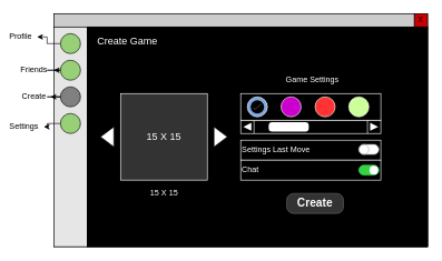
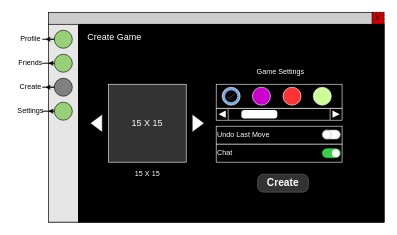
  <mxCell id="0" />
  <mxCell id="1" parent="0" />
  <mxCell id="2" value="" style="rounded=0;whiteSpace=wrap;html=1;fillColor=#FFFFFF;" parent="1" vertex="1"><mxGeometry x="80" y="20" width="560" height="350" as="geometry" /></mxCell>
  <mxCell id="3" value="" style="endArrow=none;html=1;entryX=1;entryY=0.057;entryDx=0;entryDy=0;entryPerimeter=0;" parent="1" target="2" edge="1"><mxGeometry width="50" height="50" relative="1" as="geometry"><mxPoint x="80" y="40" as="sourcePoint" /><mxPoint x="180" y="40" as="targetPoint" /></mxGeometry></mxCell>
- <mxCell id="4" value="X" style="whiteSpace=wrap;html=1;aspect=fixed;fillColor=#CC0000;" parent="1" vertex="1"><mxGeometry x="620" y="20" width="20" height="20" as="geometry" /></mxCell>
+ <mxCell id="4" value="X" style="whiteSpace=wrap;html=1;aspect=fixed;fillColor=#CC0000;dashed=1;" parent="1" vertex="1"><mxGeometry x="620" y="20" width="20" height="20" as="geometry" /></mxCell>
  <mxCell id="5" value="" style="rounded=0;whiteSpace=wrap;html=1;fillColor=#CCCCCC;" parent="1" vertex="1"><mxGeometry x="80" y="20" width="540" height="20" as="geometry" /></mxCell>
  <mxCell id="6" value="" style="rounded=0;whiteSpace=wrap;html=1;fillColor=#E6E6E6;" parent="1" vertex="1"><mxGeometry x="80" y="40" width="50" height="330" as="geometry" /></mxCell>
  <mxCell id="7" style="edgeStyle=orthogonalEdgeStyle;rounded=0;orthogonalLoop=1;jettySize=auto;html=1;exitX=0;exitY=0.5;exitDx=0;exitDy=0;" parent="1" source="8" target="15" edge="1"><mxGeometry relative="1" as="geometry" /></mxCell>
  <mxCell id="8" value="" style="ellipse;whiteSpace=wrap;html=1;aspect=fixed;fillColor=#97D077;" parent="1" vertex="1"><mxGeometry x="90" y="50" width="30" height="30" as="geometry" /></mxCell>
  <mxCell id="9" style="edgeStyle=orthogonalEdgeStyle;rounded=0;orthogonalLoop=1;jettySize=auto;html=1;exitX=0;exitY=0.5;exitDx=0;exitDy=0;" parent="1" source="10" target="16" edge="1"><mxGeometry relative="1" as="geometry" /></mxCell>
  <mxCell id="10" value="" style="ellipse;whiteSpace=wrap;html=1;aspect=fixed;fillColor=#97D077;" parent="1" vertex="1"><mxGeometry x="90" y="90" width="30" height="30" as="geometry" /></mxCell>
  <mxCell id="11" style="edgeStyle=orthogonalEdgeStyle;rounded=0;orthogonalLoop=1;jettySize=auto;html=1;exitX=0;exitY=0.5;exitDx=0;exitDy=0;" parent="1" source="12" target="17" edge="1"><mxGeometry relative="1" as="geometry" /></mxCell>
  <mxCell id="12" value="" style="ellipse;whiteSpace=wrap;html=1;aspect=fixed;fillColor=#808080;" parent="1" vertex="1"><mxGeometry x="90" y="130" width="30" height="30" as="geometry" /></mxCell>
  <mxCell id="13" style="edgeStyle=orthogonalEdgeStyle;rounded=0;orthogonalLoop=1;jettySize=auto;html=1;exitX=0;exitY=0.5;exitDx=0;exitDy=0;" parent="1" source="14" target="18" edge="1"><mxGeometry relative="1" as="geometry" /></mxCell>
  <mxCell id="14" value="" style="ellipse;whiteSpace=wrap;html=1;aspect=fixed;fillColor=#97D077;" parent="1" vertex="1"><mxGeometry x="90" y="170" width="30" height="30" as="geometry" /></mxCell>
- <mxCell id="15" value="Profile" style="text;html=1;resizable=0;autosize=1;align=center;verticalAlign=middle;points=[];fillColor=none;strokeColor=none;rounded=0;" parent="1" vertex="1"><mxGeometry x="5" y="45" width="50" height="20" as="geometry" /></mxCell>
+ <mxCell id="15" value="Profile" style="text;html=1;resizable=0;autosize=1;align=center;verticalAlign=middle;points=[];fillColor=none;strokeColor=none;rounded=0;" parent="1" vertex="1"><mxGeometry x="25" y="55" width="50" height="20" as="geometry" /></mxCell>
  <mxCell id="16" value="Friends" style="text;html=1;resizable=0;autosize=1;align=center;verticalAlign=middle;points=[];fillColor=none;strokeColor=none;rounded=0;" parent="1" vertex="1"><mxGeometry x="20" y="95" width="60" height="20" as="geometry" /></mxCell>
  <mxCell id="17" value="Create&lt;span style=&quot;color: rgba(0 , 0 , 0 , 0) ; font-family: monospace ; font-size: 0px&quot;&gt;%3CmxGraphModel%3E%3Croot%3E%3CmxCell%20id%3D%220%22%2F%3E%3CmxCell%20id%3D%221%22%20parent%3D%220%22%2F%3E%3CmxCell%20id%3D%222%22%20value%3D%22Profile%22%20style%3D%22text%3Bhtml%3D1%3Bresizable%3D0%3Bautosize%3D1%3Balign%3Dcenter%3BverticalAlign%3Dmiddle%3Bpoints%3D%5B%5D%3BfillColor%3Dnone%3BstrokeColor%3Dnone%3Brounded%3D0%3B%22%20vertex%3D%221%22%20parent%3D%221%22%3E%3CmxGeometry%20x%3D%2245%22%20y%3D%22145%22%20width%3D%2250%22%20height%3D%2220%22%20as%3D%22geometry%22%2F%3E%3C%2FmxCell%3E%3C%2Froot%3E%3C%2FmxGraphModel%3E&lt;/span&gt;" style="text;html=1;resizable=0;autosize=1;align=center;verticalAlign=middle;points=[];fillColor=none;strokeColor=none;rounded=0;" parent="1" vertex="1"><mxGeometry x="25" y="135" width="50" height="20" as="geometry" /></mxCell>
- <mxCell id="18" value="Settings" style="text;html=1;resizable=0;autosize=1;align=center;verticalAlign=middle;points=[];fillColor=none;strokeColor=none;rounded=0;" parent="1" vertex="1"><mxGeometry x="5" y="180" width="60" height="20" as="geometry" /></mxCell>
+ <mxCell id="18" value="Settings" style="text;html=1;resizable=0;autosize=1;align=center;verticalAlign=middle;points=[];fillColor=none;strokeColor=none;rounded=0;" parent="1" vertex="1"><mxGeometry x="20" y="175" width="60" height="20" as="geometry" /></mxCell>
  <mxCell id="19" value="" style="rounded=0;whiteSpace=wrap;html=1;fillColor=#1A1A1A;" parent="1" vertex="1"><mxGeometry x="130" y="40" width="510" height="330" as="geometry" /></mxCell>
  <mxCell id="20" value="" style="rounded=0;whiteSpace=wrap;html=1;fillColor=#000000;" parent="1" vertex="1"><mxGeometry x="130" y="40" width="510" height="330" as="geometry" /></mxCell>
  <mxCell id="21" value="&lt;font style=&quot;font-size: 15px&quot; color=&quot;#ffffff&quot;&gt;15 X 15&lt;/font&gt;" style="whiteSpace=wrap;html=1;aspect=fixed;strokeColor=#FFFFFF;fillColor=#333333;" parent="1" vertex="1"><mxGeometry x="180" y="140" width="130" height="130" as="geometry" /></mxCell>
- <mxCell id="22" value="&lt;font color=&quot;#ffffff&quot;&gt;Settings Last Move&lt;/font&gt;" style="rounded=0;whiteSpace=wrap;html=1;strokeColor=#FFFFFF;fillColor=#000000;align=left;" parent="1" vertex="1"><mxGeometry x="360" y="210" width="210" height="30" as="geometry" /></mxCell>
+ <mxCell id="22" value="&lt;font color=&quot;#ffffff&quot;&gt;Undo Last Move&lt;/font&gt;" style="rounded=0;whiteSpace=wrap;html=1;strokeColor=#FFFFFF;fillColor=#000000;align=left;" parent="1" vertex="1"><mxGeometry x="360" y="210" width="210" height="30" as="geometry" /></mxCell>
  <mxCell id="23" value="&lt;font color=&quot;#ffffff&quot;&gt;Chat&lt;/font&gt;" style="rounded=0;whiteSpace=wrap;html=1;strokeColor=#FFFFFF;fillColor=#000000;align=left;" parent="1" vertex="1"><mxGeometry x="360" y="240" width="210" height="30" as="geometry" /></mxCell>
  <mxCell id="24" value="" style="html=1;verticalLabelPosition=bottom;labelBackgroundColor=#ffffff;verticalAlign=top;shadow=0;dashed=0;strokeWidth=1;shape=mxgraph.ios7ui.onOffButton;buttonState=off;strokeColor=#38D145;strokeColor2=#aaaaaa;fillColor=#38D145;fillColor2=#ffffff;" parent="1" vertex="1"><mxGeometry x="537" y="216.5" width="23" height="15" as="geometry" /></mxCell>
  <mxCell id="25" value="" style="html=1;verticalLabelPosition=bottom;labelBackgroundColor=#ffffff;verticalAlign=top;shadow=0;dashed=0;strokeWidth=1;shape=mxgraph.ios7ui.onOffButton;buttonState=on;strokeColor=#38D145;strokeColor2=#aaaaaa;fillColor=#38D145;fillColor2=#ffffff;" parent="1" vertex="1"><mxGeometry x="537" y="247.5" width="23" height="15" as="geometry" /></mxCell>
  <mxCell id="26" value="&lt;font color=&quot;#ffffff&quot; style=&quot;font-size: 15px&quot;&gt;Create Game&lt;/font&gt;" style="text;html=1;resizable=0;autosize=1;align=center;verticalAlign=middle;points=[];fillColor=none;strokeColor=none;rounded=0;" vertex="1" parent="1"><mxGeometry x="135" y="50" width="110" height="20" as="geometry" /></mxCell>
  <mxCell id="27" value="" style="triangle;whiteSpace=wrap;html=1;" vertex="1" parent="1"><mxGeometry x="320" y="190" width="20" height="30" as="geometry" /></mxCell>
  <mxCell id="28" value="" style="triangle;whiteSpace=wrap;html=1;direction=west;" vertex="1" parent="1"><mxGeometry x="150" y="190" width="20" height="30" as="geometry" /></mxCell>
  <mxCell id="29" value="&lt;font color=&quot;#ffffff&quot; style=&quot;font-size: 12px&quot;&gt;15 X 15&lt;/font&gt;" style="text;html=1;resizable=0;autosize=1;align=center;verticalAlign=middle;points=[];fillColor=none;strokeColor=none;rounded=0;" vertex="1" parent="1"><mxGeometry x="215" y="280" width="60" height="20" as="geometry" /></mxCell>
  <mxCell id="30" value="&lt;font color=&quot;#ffffff&quot; style=&quot;font-size: 12px&quot;&gt;Game Settings&lt;/font&gt;" style="text;html=1;resizable=0;autosize=1;align=center;verticalAlign=middle;points=[];fillColor=none;strokeColor=none;rounded=0;" vertex="1" parent="1"><mxGeometry x="421.5" y="110" width="90" height="20" as="geometry" /></mxCell>
  <mxCell id="31" value="" style="verticalLabelPosition=bottom;shadow=0;dashed=0;align=center;html=1;verticalAlign=top;strokeWidth=1;shape=mxgraph.mockup.navigation.scrollBar;strokeColor=#FFFFFF;barPos=20;fillColor2=#FFFFFF;strokeColor2=none;fillColor=#000000;" vertex="1" parent="1"><mxGeometry x="360" y="180" width="210" height="10" as="geometry" /></mxCell>
  <mxCell id="32" value="" style="rounded=0;whiteSpace=wrap;html=1;strokeColor=#FFFFFF;fillColor=#000000;align=left;" vertex="1" parent="1"><mxGeometry x="360" y="140" width="210" height="40" as="geometry" /></mxCell>
  <mxCell id="33" value="" style="ellipse;whiteSpace=wrap;html=1;aspect=fixed;strokeColor=#FFFFFF;fillColor=#7EA6E0;" vertex="1" parent="1"><mxGeometry x="370" y="145" width="30" height="30" as="geometry" /></mxCell>
  <mxCell id="34" value="" style="ellipse;whiteSpace=wrap;html=1;aspect=fixed;strokeColor=#FFFFFF;fillColor=#CC00CC;" vertex="1" parent="1"><mxGeometry x="420.5" y="145" width="30" height="30" as="geometry" /></mxCell>
  <mxCell id="35" value="" style="ellipse;whiteSpace=wrap;html=1;aspect=fixed;strokeColor=#FFFFFF;fillColor=#FF3333;" vertex="1" parent="1"><mxGeometry x="471.5" y="145" width="30" height="30" as="geometry" /></mxCell>
  <mxCell id="36" value="" style="ellipse;whiteSpace=wrap;html=1;aspect=fixed;strokeColor=#FFFFFF;fillColor=#CCFF99;" vertex="1" parent="1"><mxGeometry x="522" y="145" width="30" height="30" as="geometry" /></mxCell>
  <mxCell id="37" value="" style="html=1;verticalLabelPosition=bottom;labelBackgroundColor=#ffffff;verticalAlign=top;shadow=0;dashed=0;strokeWidth=2;shape=mxgraph.ios7.misc.select;fillColor=#000000;strokeColor=#FFFFFF;" vertex="1" parent="1"><mxGeometry x="375" y="150" width="20" height="20" as="geometry" /></mxCell>
  <mxCell id="38" value="Create" style="strokeWidth=1;shadow=0;dashed=0;align=center;html=1;shape=mxgraph.mockup.buttons.button;strokeColor=#666666;fontColor=#ffffff;mainText=;buttonStyle=round;fontSize=17;fontStyle=1;fillColor=#333333;whiteSpace=wrap;" vertex="1" parent="1"><mxGeometry x="429" y="290" width="85" height="30" as="geometry" /></mxCell>
